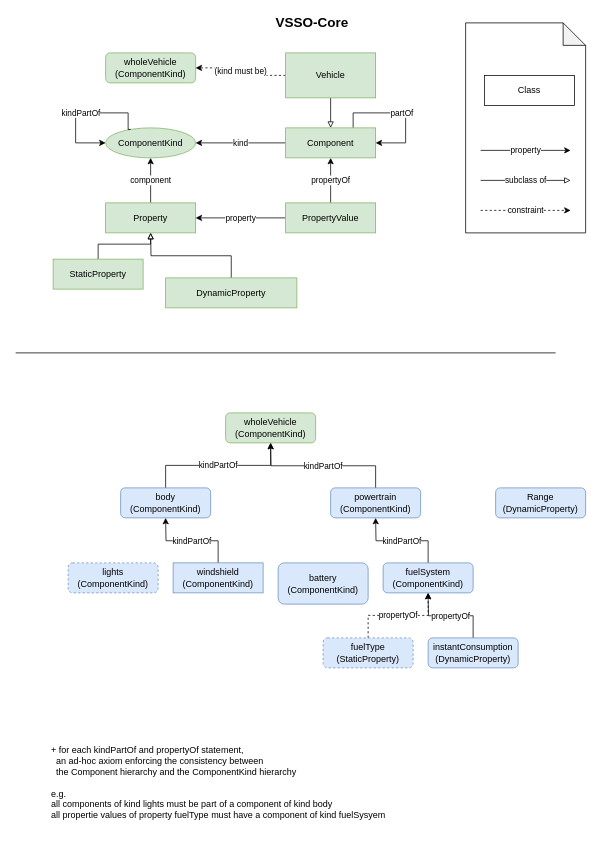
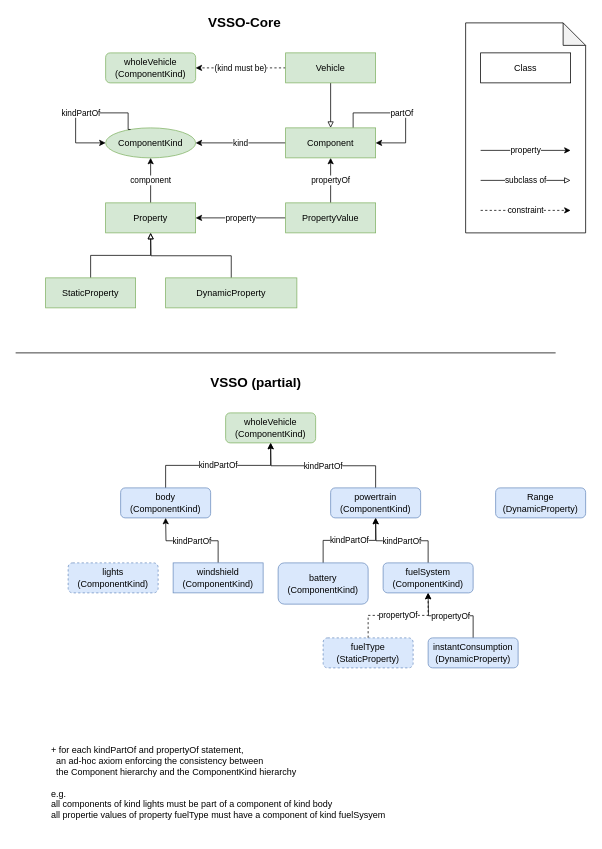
  <mxCell id="0" />
  <mxCell id="1" parent="0" />
- <mxCell id="2" value="&lt;font style=&quot;font-size: 18px;&quot;&gt;&lt;b&gt;VSSO-Core&lt;br&gt;&lt;/b&gt;&lt;/font&gt;" style="text;html=1;align=center;verticalAlign=middle;resizable=0;points=[];autosize=1;strokeColor=none;fillColor=none;" parent="1" vertex="1"><mxGeometry x="360" y="20" width="110" height="20" as="geometry" /></mxCell>
+ <mxCell id="2" value="&lt;font style=&quot;font-size: 18px;&quot;&gt;&lt;b&gt;VSSO-Core&lt;br&gt;&lt;/b&gt;&lt;/font&gt;" style="text;html=1;align=center;verticalAlign=middle;resizable=0;points=[];autosize=1;strokeColor=none;fillColor=none;" parent="1" vertex="1"><mxGeometry x="270" y="20" width="110" height="20" as="geometry" /></mxCell>
  <mxCell id="3" value="" style="endArrow=none;html=1;rounded=0;fontSize=18;startSize=6;endSize=12;" parent="1" edge="1"><mxGeometry width="50" height="50" relative="1" as="geometry"><mxPoint x="20" y="470" as="sourcePoint" /><mxPoint x="740" y="470" as="targetPoint" /></mxGeometry></mxCell>
+ <mxCell id="4" value="&lt;font style=&quot;font-size: 18px;&quot;&gt;&lt;b&gt;VSSO (partial)&lt;br&gt;&lt;/b&gt;&lt;/font&gt;" style="text;html=1;align=center;verticalAlign=middle;resizable=0;points=[];autosize=1;strokeColor=none;fillColor=none;" parent="1" vertex="1"><mxGeometry x="270" y="500" width="140" height="20" as="geometry" /></mxCell>
  <mxCell id="5" value="&lt;div&gt;wholeVehicle&lt;/div&gt;&lt;div&gt;(ComponentKind)&lt;br&gt;&lt;/div&gt;" style="rounded=1;whiteSpace=wrap;html=1;fillColor=#d5e8d4;strokeColor=#82b366;" parent="1" vertex="1"><mxGeometry x="140" y="70" width="120" height="40" as="geometry" /></mxCell>
  <mxCell id="6" value="&lt;div align=&quot;left&quot;&gt;+ for each kindPartOf and propertyOf statement,&lt;br&gt;&amp;nbsp; an ad-hoc axiom enforcing the consistency between&lt;br&gt;&amp;nbsp; the Component hierarchy and the ComponentKind hierarchy&lt;br&gt;&lt;br&gt;e.g.&lt;br&gt;all components of kind lights must be part of a component of kind body&lt;br&gt;all propertie values of property fuelType must have a component of kind fuelSysyem&lt;br&gt;&lt;br&gt;&lt;/div&gt;" style="text;html=1;align=center;verticalAlign=middle;resizable=0;points=[];autosize=1;strokeColor=none;fillColor=none;fontSize=12;fontColor=#000000;" parent="1" vertex="1"><mxGeometry x="60" y="990" width="460" height="120" as="geometry" /></mxCell>
  <mxCell id="7" value="" style="group" vertex="1" connectable="0" parent="1"><mxGeometry x="620" y="30" width="160" height="280" as="geometry" /></mxCell>
  <mxCell id="8" value="" style="shape=note;whiteSpace=wrap;html=1;backgroundOutline=1;darkOpacity=0.05;" vertex="1" parent="7"><mxGeometry width="160" height="280" as="geometry" /></mxCell>
- <mxCell id="9" value="Class" style="rounded=0;whiteSpace=wrap;html=1;" vertex="1" parent="7"><mxGeometry x="25" y="70" width="120" height="40" as="geometry" /></mxCell>
+ <mxCell id="9" value="Class" style="rounded=0;whiteSpace=wrap;html=1;" vertex="1" parent="7"><mxGeometry x="20" y="40" width="120" height="40" as="geometry" /></mxCell>
  <mxCell id="10" value="property" style="endArrow=classic;html=1;rounded=0;" edge="1" parent="7"><mxGeometry width="50" height="50" relative="1" as="geometry"><mxPoint x="20" y="170" as="sourcePoint" /><mxPoint x="140" y="170" as="targetPoint" /></mxGeometry></mxCell>
  <mxCell id="11" value="subclass of" style="endArrow=block;html=1;rounded=0;endFill=0;" edge="1" parent="7"><mxGeometry width="50" height="50" relative="1" as="geometry"><mxPoint x="20" y="210" as="sourcePoint" /><mxPoint x="140" y="210" as="targetPoint" /></mxGeometry></mxCell>
  <mxCell id="12" value="constraint" style="endArrow=classic;html=1;rounded=0;dashed=1;" edge="1" parent="7"><mxGeometry width="50" height="50" relative="1" as="geometry"><mxPoint x="20" y="250" as="sourcePoint" /><mxPoint x="140" y="250" as="targetPoint" /></mxGeometry></mxCell>
  <mxCell id="13" value="ComponentKind" style="ellipse;whiteSpace=wrap;html=1;fillColor=#d5e8d4;strokeColor=#82b366;" vertex="1" parent="1"><mxGeometry x="140" y="170" width="120" height="40" as="geometry" /></mxCell>
  <mxCell id="14" value="component" style="edgeStyle=orthogonalEdgeStyle;rounded=0;orthogonalLoop=1;jettySize=auto;html=1;exitX=0.5;exitY=0;exitDx=0;exitDy=0;entryX=0.5;entryY=1;entryDx=0;entryDy=0;endArrow=classic;endFill=1;" edge="1" parent="1" source="15" target="13"><mxGeometry relative="1" as="geometry" /></mxCell>
  <mxCell id="15" value="Property" style="rounded=0;whiteSpace=wrap;html=1;fillColor=#d5e8d4;strokeColor=#82b366;" vertex="1" parent="1"><mxGeometry x="140" y="270" width="120" height="40" as="geometry" /></mxCell>
  <mxCell id="16" value="propertyOf" style="edgeStyle=orthogonalEdgeStyle;rounded=0;orthogonalLoop=1;jettySize=auto;html=1;exitX=0.5;exitY=0;exitDx=0;exitDy=0;entryX=0.5;entryY=1;entryDx=0;entryDy=0;endArrow=classic;endFill=1;" edge="1" parent="1" source="18" target="24"><mxGeometry relative="1" as="geometry" /></mxCell>
  <mxCell id="17" value="property" style="edgeStyle=orthogonalEdgeStyle;rounded=0;orthogonalLoop=1;jettySize=auto;html=1;exitX=0;exitY=0.5;exitDx=0;exitDy=0;entryX=1;entryY=0.5;entryDx=0;entryDy=0;endArrow=classic;endFill=1;" edge="1" parent="1" source="18" target="15"><mxGeometry relative="1" as="geometry" /></mxCell>
  <mxCell id="18" value="PropertyValue" style="rounded=0;whiteSpace=wrap;html=1;fillColor=#d5e8d4;strokeColor=#82b366;" vertex="1" parent="1"><mxGeometry x="380" y="270" width="120" height="40" as="geometry" /></mxCell>
  <mxCell id="19" style="edgeStyle=orthogonalEdgeStyle;rounded=0;orthogonalLoop=1;jettySize=auto;html=1;exitX=0.5;exitY=1;exitDx=0;exitDy=0;entryX=0.5;entryY=0;entryDx=0;entryDy=0;endArrow=block;endFill=0;" edge="1" parent="1" source="21" target="24"><mxGeometry relative="1" as="geometry" /></mxCell>
  <mxCell id="20" value="(kind must be)" style="edgeStyle=orthogonalEdgeStyle;rounded=0;orthogonalLoop=1;jettySize=auto;html=1;exitX=0;exitY=0.5;exitDx=0;exitDy=0;entryX=1;entryY=0.5;entryDx=0;entryDy=0;endArrow=classic;endFill=1;dashed=1;" edge="1" parent="1" source="21" target="5"><mxGeometry relative="1" as="geometry" /></mxCell>
- <mxCell id="21" value="Vehicle" style="rounded=0;whiteSpace=wrap;html=1;fillColor=#d5e8d4;strokeColor=#82b366;" vertex="1" parent="1"><mxGeometry x="380" y="70" width="120" height="60" as="geometry" /></mxCell>
+ <mxCell id="21" value="Vehicle" style="rounded=0;whiteSpace=wrap;html=1;fillColor=#d5e8d4;strokeColor=#82b366;" vertex="1" parent="1"><mxGeometry x="380" y="70" width="120" height="40" as="geometry" /></mxCell>
  <mxCell id="22" value="partOf" style="edgeStyle=orthogonalEdgeStyle;rounded=0;orthogonalLoop=1;jettySize=auto;html=1;exitX=0.75;exitY=0;exitDx=0;exitDy=0;endArrow=classic;endFill=1;entryX=1;entryY=0.5;entryDx=0;entryDy=0;" edge="1" parent="1" source="24" target="24"><mxGeometry relative="1" as="geometry"><mxPoint x="580" y="190" as="targetPoint" /><Array as="points"><mxPoint x="470" y="150" /><mxPoint x="540" y="150" /><mxPoint x="540" y="190" /></Array></mxGeometry></mxCell>
  <mxCell id="23" value="kind" style="edgeStyle=orthogonalEdgeStyle;rounded=0;orthogonalLoop=1;jettySize=auto;html=1;exitX=0;exitY=0.5;exitDx=0;exitDy=0;entryX=1;entryY=0.5;entryDx=0;entryDy=0;endArrow=classic;endFill=1;" edge="1" parent="1" source="24" target="13"><mxGeometry relative="1" as="geometry" /></mxCell>
  <mxCell id="24" value="Component" style="rounded=0;whiteSpace=wrap;html=1;fillColor=#d5e8d4;strokeColor=#82b366;" vertex="1" parent="1"><mxGeometry x="380" y="170" width="120" height="40" as="geometry" /></mxCell>
  <mxCell id="25" style="edgeStyle=orthogonalEdgeStyle;rounded=0;orthogonalLoop=1;jettySize=auto;html=1;exitX=0.5;exitY=0;exitDx=0;exitDy=0;entryX=0.5;entryY=1;entryDx=0;entryDy=0;endArrow=block;endFill=0;" edge="1" parent="1" source="26" target="15"><mxGeometry relative="1" as="geometry" /></mxCell>
- <mxCell id="26" value="StaticProperty" style="rounded=0;whiteSpace=wrap;html=1;fillColor=#d5e8d4;strokeColor=#82b366;" vertex="1" parent="1"><mxGeometry x="70" y="345" width="120" height="40" as="geometry" /></mxCell>
+ <mxCell id="26" value="StaticProperty" style="rounded=0;whiteSpace=wrap;html=1;fillColor=#d5e8d4;strokeColor=#82b366;" vertex="1" parent="1"><mxGeometry x="60" y="370" width="120" height="40" as="geometry" /></mxCell>
  <mxCell id="27" style="edgeStyle=orthogonalEdgeStyle;rounded=0;orthogonalLoop=1;jettySize=auto;html=1;exitX=0.5;exitY=0;exitDx=0;exitDy=0;endArrow=block;endFill=0;" edge="1" parent="1" source="28"><mxGeometry relative="1" as="geometry"><mxPoint x="200" y="310" as="targetPoint" /></mxGeometry></mxCell>
  <mxCell id="28" value="DynamicProperty" style="rounded=0;whiteSpace=wrap;html=1;fillColor=#d5e8d4;strokeColor=#82b366;" vertex="1" parent="1"><mxGeometry x="220" y="370" width="175" height="40" as="geometry" /></mxCell>
  <mxCell id="29" value="kindPartOf" style="edgeStyle=orthogonalEdgeStyle;rounded=0;orthogonalLoop=1;jettySize=auto;html=1;exitX=0.25;exitY=0;exitDx=0;exitDy=0;entryX=0;entryY=0.5;entryDx=0;entryDy=0;endArrow=classic;endFill=1;" edge="1" parent="1" source="13" target="13"><mxGeometry relative="1" as="geometry"><Array as="points"><mxPoint x="170" y="150" /><mxPoint x="100" y="150" /><mxPoint x="100" y="190" /></Array></mxGeometry></mxCell>
  <mxCell id="30" value="&lt;div&gt;wholeVehicle&lt;/div&gt;&lt;div&gt;(ComponentKind)&lt;br&gt;&lt;/div&gt;" style="rounded=1;whiteSpace=wrap;html=1;fillColor=#d5e8d4;strokeColor=#82b366;" vertex="1" parent="1"><mxGeometry x="300" y="550" width="120" height="40" as="geometry" /></mxCell>
  <mxCell id="31" value="kindPartOf" style="edgeStyle=orthogonalEdgeStyle;rounded=0;orthogonalLoop=1;jettySize=auto;html=1;exitX=0.5;exitY=0;exitDx=0;exitDy=0;entryX=0.5;entryY=1;entryDx=0;entryDy=0;endArrow=classic;endFill=1;" edge="1" parent="1" source="32" target="30"><mxGeometry relative="1" as="geometry" /></mxCell>
  <mxCell id="32" value="&lt;div&gt;body&lt;/div&gt;&lt;div&gt;(ComponentKind)&lt;br&gt;&lt;/div&gt;" style="rounded=1;whiteSpace=wrap;html=1;fillColor=#dae8fc;strokeColor=#6c8ebf;" vertex="1" parent="1"><mxGeometry x="160" y="650" width="120" height="40" as="geometry" /></mxCell>
  <mxCell id="33" value="&lt;div&gt;lights&lt;/div&gt;&lt;div&gt;(ComponentKind)&lt;br&gt;&lt;/div&gt;" style="rounded=1;whiteSpace=wrap;html=1;fillColor=#dae8fc;strokeColor=#6c8ebf;dashed=1;" vertex="1" parent="1"><mxGeometry x="90" y="750" width="120" height="40" as="geometry" /></mxCell>
  <mxCell id="34" value="propertyOf" style="edgeStyle=orthogonalEdgeStyle;rounded=0;orthogonalLoop=1;jettySize=auto;html=1;exitX=0.5;exitY=0;exitDx=0;exitDy=0;endArrow=classic;endFill=1;" edge="1" parent="1" source="35"><mxGeometry relative="1" as="geometry"><mxPoint x="570" y="790" as="targetPoint" /></mxGeometry></mxCell>
  <mxCell id="35" value="&lt;div&gt;instantConsumption&lt;/div&gt;&lt;div&gt;(DynamicProperty)&lt;br&gt;&lt;/div&gt;" style="rounded=1;whiteSpace=wrap;html=1;fillColor=#dae8fc;strokeColor=#6c8ebf;" vertex="1" parent="1"><mxGeometry x="570" y="850" width="120" height="40" as="geometry" /></mxCell>
  <mxCell id="36" value="kindPartOf" style="edgeStyle=orthogonalEdgeStyle;rounded=0;orthogonalLoop=1;jettySize=auto;html=1;exitX=0.5;exitY=0;exitDx=0;exitDy=0;endArrow=classic;endFill=1;" edge="1" parent="1" source="37"><mxGeometry relative="1" as="geometry"><mxPoint x="360" y="590" as="targetPoint" /></mxGeometry></mxCell>
  <mxCell id="37" value="&lt;div&gt;powertrain&lt;/div&gt;&lt;div&gt;(ComponentKind)&lt;br&gt;&lt;/div&gt;" style="rounded=1;whiteSpace=wrap;html=1;fillColor=#dae8fc;strokeColor=#6c8ebf;" vertex="1" parent="1"><mxGeometry x="440" y="650" width="120" height="40" as="geometry" /></mxCell>
  <mxCell id="38" value="kindPartOf" style="edgeStyle=orthogonalEdgeStyle;rounded=0;orthogonalLoop=1;jettySize=auto;html=1;exitX=0.5;exitY=0;exitDx=0;exitDy=0;endArrow=classic;endFill=1;" edge="1" parent="1" source="39"><mxGeometry relative="1" as="geometry"><mxPoint x="500" y="690" as="targetPoint" /></mxGeometry></mxCell>
  <mxCell id="39" value="&lt;div&gt;fuelSystem&lt;/div&gt;&lt;div&gt;(ComponentKind)&lt;br&gt;&lt;/div&gt;" style="rounded=1;whiteSpace=wrap;html=1;fillColor=#dae8fc;strokeColor=#6c8ebf;" vertex="1" parent="1"><mxGeometry x="510" y="750" width="120" height="40" as="geometry" /></mxCell>
  <mxCell id="40" value="propertyOf" style="edgeStyle=orthogonalEdgeStyle;rounded=0;orthogonalLoop=1;jettySize=auto;html=1;exitX=0.5;exitY=0;exitDx=0;exitDy=0;entryX=0.5;entryY=1;entryDx=0;entryDy=0;endArrow=classic;endFill=1;dashed=1;" edge="1" parent="1" source="41" target="39"><mxGeometry relative="1" as="geometry" /></mxCell>
  <mxCell id="41" value="fuelType&lt;br&gt;(StaticProperty)" style="rounded=1;whiteSpace=wrap;html=1;fillColor=#dae8fc;strokeColor=#6c8ebf;dashed=1;" vertex="1" parent="1"><mxGeometry x="430" y="850" width="120" height="40" as="geometry" /></mxCell>
  <mxCell id="42" value="kindPartOf" style="edgeStyle=orthogonalEdgeStyle;rounded=0;orthogonalLoop=1;jettySize=auto;html=1;exitX=0.5;exitY=0;exitDx=0;exitDy=0;endArrow=classic;endFill=1;" edge="1" parent="1" source="43"><mxGeometry relative="1" as="geometry"><mxPoint x="220" y="690" as="targetPoint" /></mxGeometry></mxCell>
  <mxCell id="43" value="&lt;div&gt;windshield&lt;/div&gt;&lt;div&gt;(ComponentKind)&lt;br&gt;&lt;/div&gt;" style="whiteSpace=wrap;html=1;fillColor=#dae8fc;strokeColor=#6c8ebf;rounded=0;" vertex="1" parent="1"><mxGeometry x="230" y="750" width="120" height="40" as="geometry" /></mxCell>
+ <mxCell id="44" value="kindPartOf" style="edgeStyle=orthogonalEdgeStyle;rounded=0;orthogonalLoop=1;jettySize=auto;html=1;exitX=0.5;exitY=0;exitDx=0;exitDy=0;entryX=0.5;entryY=1;entryDx=0;entryDy=0;endArrow=classic;endFill=1;" edge="1" parent="1" source="45" target="37"><mxGeometry relative="1" as="geometry" /></mxCell>
  <mxCell id="45" value="&lt;div&gt;battery&lt;/div&gt;&lt;div&gt;(ComponentKind)&lt;br&gt;&lt;/div&gt;" style="rounded=1;whiteSpace=wrap;html=1;fillColor=#dae8fc;strokeColor=#6c8ebf;" vertex="1" parent="1"><mxGeometry x="370" y="750" width="120" height="55" as="geometry" /></mxCell>
  <mxCell id="46" value="&lt;div&gt;Range&lt;/div&gt;&lt;div&gt;(DynamicProperty)&lt;br&gt;&lt;/div&gt;" style="rounded=1;whiteSpace=wrap;html=1;fillColor=#dae8fc;strokeColor=#6c8ebf;" vertex="1" parent="1"><mxGeometry x="660" y="650" width="120" height="40" as="geometry" /></mxCell>
